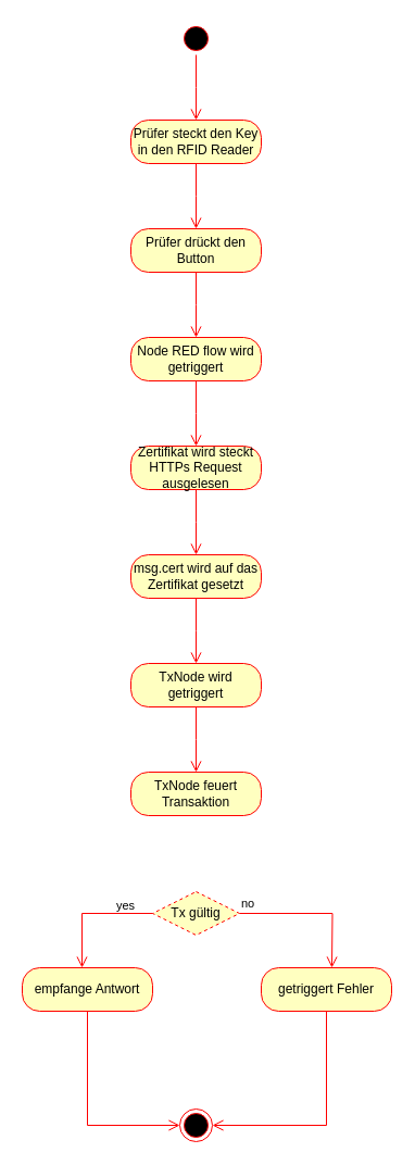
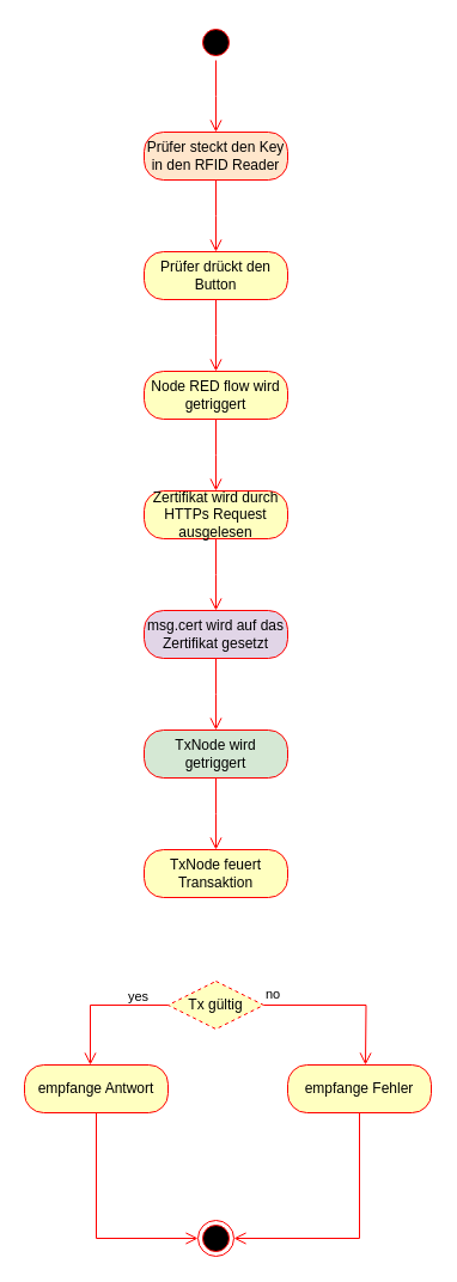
  <mxCell id="0" />
  <mxCell id="1" parent="0" />
  <mxCell id="2" value="" style="ellipse;html=1;shape=startState;fillColor=#000000;strokeColor=#ff0000;" vertex="1" parent="1"><mxGeometry x="165" y="20" width="30" height="30" as="geometry" /></mxCell>
  <mxCell id="3" value="" style="edgeStyle=orthogonalEdgeStyle;html=1;verticalAlign=bottom;endArrow=open;endSize=8;strokeColor=#ff0000;rounded=0;" edge="1" source="2" parent="1"><mxGeometry relative="1" as="geometry"><mxPoint x="180" y="110" as="targetPoint" /></mxGeometry></mxCell>
- <mxCell id="4" value="Prüfer steckt den Key in den RFID Reader" style="rounded=1;whiteSpace=wrap;html=1;arcSize=40;fontColor=#000000;fillColor=#ffffc0;strokeColor=#ff0000;" vertex="1" parent="1"><mxGeometry x="120" y="110" width="120" height="40" as="geometry" /></mxCell>
+ <mxCell id="4" value="Prüfer steckt den Key in den RFID Reader" style="rounded=1;whiteSpace=wrap;html=1;arcSize=40;fontColor=#000000;fillColor=#ffe6cc;strokeColor=#ff0000;" vertex="1" parent="1"><mxGeometry x="120" y="110" width="120" height="40" as="geometry" /></mxCell>
  <mxCell id="5" value="" style="edgeStyle=orthogonalEdgeStyle;html=1;verticalAlign=bottom;endArrow=open;endSize=8;strokeColor=#ff0000;rounded=0;" edge="1" source="4" parent="1"><mxGeometry relative="1" as="geometry"><mxPoint x="180" y="210" as="targetPoint" /></mxGeometry></mxCell>
  <mxCell id="6" value="Prüfer drückt den Button" style="rounded=1;whiteSpace=wrap;html=1;arcSize=40;fontColor=#000000;fillColor=#ffffc0;strokeColor=#ff0000;" vertex="1" parent="1"><mxGeometry x="120" y="210" width="120" height="40" as="geometry" /></mxCell>
  <mxCell id="7" value="" style="edgeStyle=orthogonalEdgeStyle;html=1;verticalAlign=bottom;endArrow=open;endSize=8;strokeColor=#ff0000;rounded=0;" edge="1" source="6" parent="1"><mxGeometry relative="1" as="geometry"><mxPoint x="180" y="310" as="targetPoint" /></mxGeometry></mxCell>
  <mxCell id="8" value="Node RED flow wird getriggert" style="rounded=1;whiteSpace=wrap;html=1;arcSize=40;fontColor=#000000;fillColor=#ffffc0;strokeColor=#ff0000;" vertex="1" parent="1"><mxGeometry x="120" y="310" width="120" height="40" as="geometry" /></mxCell>
  <mxCell id="9" value="" style="edgeStyle=orthogonalEdgeStyle;html=1;verticalAlign=bottom;endArrow=open;endSize=8;strokeColor=#ff0000;rounded=0;" edge="1" source="8" parent="1"><mxGeometry relative="1" as="geometry"><mxPoint x="180" y="410" as="targetPoint" /></mxGeometry></mxCell>
- <mxCell id="10" value="Zertifikat wird steckt HTTPs Request ausgelesen" style="rounded=1;whiteSpace=wrap;html=1;arcSize=40;fontColor=#000000;fillColor=#ffffc0;strokeColor=#ff0000;" vertex="1" parent="1"><mxGeometry x="120" y="410" width="120" height="40" as="geometry" /></mxCell>
+ <mxCell id="10" value="Zertifikat wird durch HTTPs Request ausgelesen" style="rounded=1;whiteSpace=wrap;html=1;arcSize=40;fontColor=#000000;fillColor=#ffffc0;strokeColor=#ff0000;" vertex="1" parent="1"><mxGeometry x="120" y="410" width="120" height="40" as="geometry" /></mxCell>
  <mxCell id="11" value="" style="edgeStyle=orthogonalEdgeStyle;html=1;verticalAlign=bottom;endArrow=open;endSize=8;strokeColor=#ff0000;rounded=0;" edge="1" source="10" parent="1"><mxGeometry relative="1" as="geometry"><mxPoint x="180" y="510" as="targetPoint" /></mxGeometry></mxCell>
- <mxCell id="12" value="msg.cert wird auf das Zertifikat gesetzt" style="rounded=1;whiteSpace=wrap;html=1;arcSize=40;fontColor=#000000;fillColor=#ffffc0;strokeColor=#ff0000;" vertex="1" parent="1"><mxGeometry x="120" y="510" width="120" height="40" as="geometry" /></mxCell>
+ <mxCell id="12" value="msg.cert wird auf das Zertifikat gesetzt" style="rounded=1;whiteSpace=wrap;html=1;arcSize=40;fontColor=#000000;fillColor=#e1d5e7;strokeColor=#ff0000;" vertex="1" parent="1"><mxGeometry x="120" y="510" width="120" height="40" as="geometry" /></mxCell>
  <mxCell id="13" value="" style="edgeStyle=orthogonalEdgeStyle;html=1;verticalAlign=bottom;endArrow=open;endSize=8;strokeColor=#ff0000;rounded=0;" edge="1" source="12" parent="1"><mxGeometry relative="1" as="geometry"><mxPoint x="180" y="610" as="targetPoint" /></mxGeometry></mxCell>
- <mxCell id="14" value="TxNode wird getriggert" style="rounded=1;whiteSpace=wrap;html=1;arcSize=40;fontColor=#000000;fillColor=#ffffc0;strokeColor=#ff0000;" vertex="1" parent="1"><mxGeometry x="120" y="610" width="120" height="40" as="geometry" /></mxCell>
+ <mxCell id="14" value="TxNode wird getriggert" style="rounded=1;whiteSpace=wrap;html=1;arcSize=40;fontColor=#000000;fillColor=#d5e8d4;strokeColor=#ff0000;" vertex="1" parent="1"><mxGeometry x="120" y="610" width="120" height="40" as="geometry" /></mxCell>
  <mxCell id="15" value="" style="edgeStyle=orthogonalEdgeStyle;html=1;verticalAlign=bottom;endArrow=open;endSize=8;strokeColor=#ff0000;rounded=0;" edge="1" source="14" parent="1"><mxGeometry relative="1" as="geometry"><mxPoint x="180" y="710" as="targetPoint" /></mxGeometry></mxCell>
  <mxCell id="16" value="TxNode feuert Transaktion" style="rounded=1;whiteSpace=wrap;html=1;arcSize=40;fontColor=#000000;fillColor=#ffffc0;strokeColor=#ff0000;" vertex="1" parent="1"><mxGeometry x="120" y="710" width="120" height="40" as="geometry" /></mxCell>
  <mxCell id="17" value="Tx gültig" style="rhombus;whiteSpace=wrap;html=1;fillColor=#ffffc0;strokeColor=#ff0000;dashed=1;" vertex="1" parent="1"><mxGeometry x="140" y="820" width="80" height="40" as="geometry" /></mxCell>
  <mxCell id="18" value="no" style="edgeStyle=orthogonalEdgeStyle;html=1;align=left;verticalAlign=bottom;endArrow=open;endSize=8;strokeColor=#ff0000;rounded=0;" edge="1" source="17" parent="1"><mxGeometry x="-1" relative="1" as="geometry"><mxPoint x="305" y="890" as="targetPoint" /></mxGeometry></mxCell>
  <mxCell id="19" value="yes" style="edgeStyle=orthogonalEdgeStyle;html=1;align=left;verticalAlign=top;endArrow=open;endSize=8;strokeColor=#ff0000;rounded=0;exitX=0;exitY=0.5;exitDx=0;exitDy=0;" edge="1" source="17" parent="1"><mxGeometry x="-0.391" y="-20" relative="1" as="geometry"><mxPoint x="75" y="890" as="targetPoint" /><Array as="points"><mxPoint x="75" y="840" /></Array><mxPoint as="offset" /></mxGeometry></mxCell>
  <mxCell id="20" value="" style="ellipse;html=1;shape=endState;fillColor=#000000;strokeColor=#ff0000;" vertex="1" parent="1"><mxGeometry x="165" y="1020" width="30" height="30" as="geometry" /></mxCell>
  <mxCell id="21" value="empfange Antwort" style="rounded=1;whiteSpace=wrap;html=1;arcSize=40;fontColor=#000000;fillColor=#ffffc0;strokeColor=#ff0000;" vertex="1" parent="1"><mxGeometry x="20" y="890" width="120" height="40" as="geometry" /></mxCell>
  <mxCell id="22" value="" style="edgeStyle=orthogonalEdgeStyle;html=1;verticalAlign=bottom;endArrow=open;endSize=8;strokeColor=#ff0000;rounded=0;entryX=0;entryY=0.5;entryDx=0;entryDy=0;" edge="1" source="21" parent="1" target="20"><mxGeometry relative="1" as="geometry"><mxPoint x="80" y="990" as="targetPoint" /><Array as="points"><mxPoint x="80" y="1035" /></Array></mxGeometry></mxCell>
- <mxCell id="23" value="getriggert Fehler" style="rounded=1;whiteSpace=wrap;html=1;arcSize=40;fontColor=#000000;fillColor=#ffffc0;strokeColor=#ff0000;" vertex="1" parent="1"><mxGeometry x="240" y="890" width="120" height="40" as="geometry" /></mxCell>
+ <mxCell id="23" value="empfange Fehler" style="rounded=1;whiteSpace=wrap;html=1;arcSize=40;fontColor=#000000;fillColor=#ffffc0;strokeColor=#ff0000;" vertex="1" parent="1"><mxGeometry x="240" y="890" width="120" height="40" as="geometry" /></mxCell>
  <mxCell id="24" value="" style="edgeStyle=orthogonalEdgeStyle;html=1;verticalAlign=bottom;endArrow=open;endSize=8;strokeColor=#ff0000;rounded=0;entryX=1;entryY=0.5;entryDx=0;entryDy=0;exitX=0.5;exitY=1;exitDx=0;exitDy=0;" edge="1" source="23" parent="1" target="20"><mxGeometry relative="1" as="geometry"><mxPoint x="315" y="990" as="targetPoint" /></mxGeometry></mxCell>
